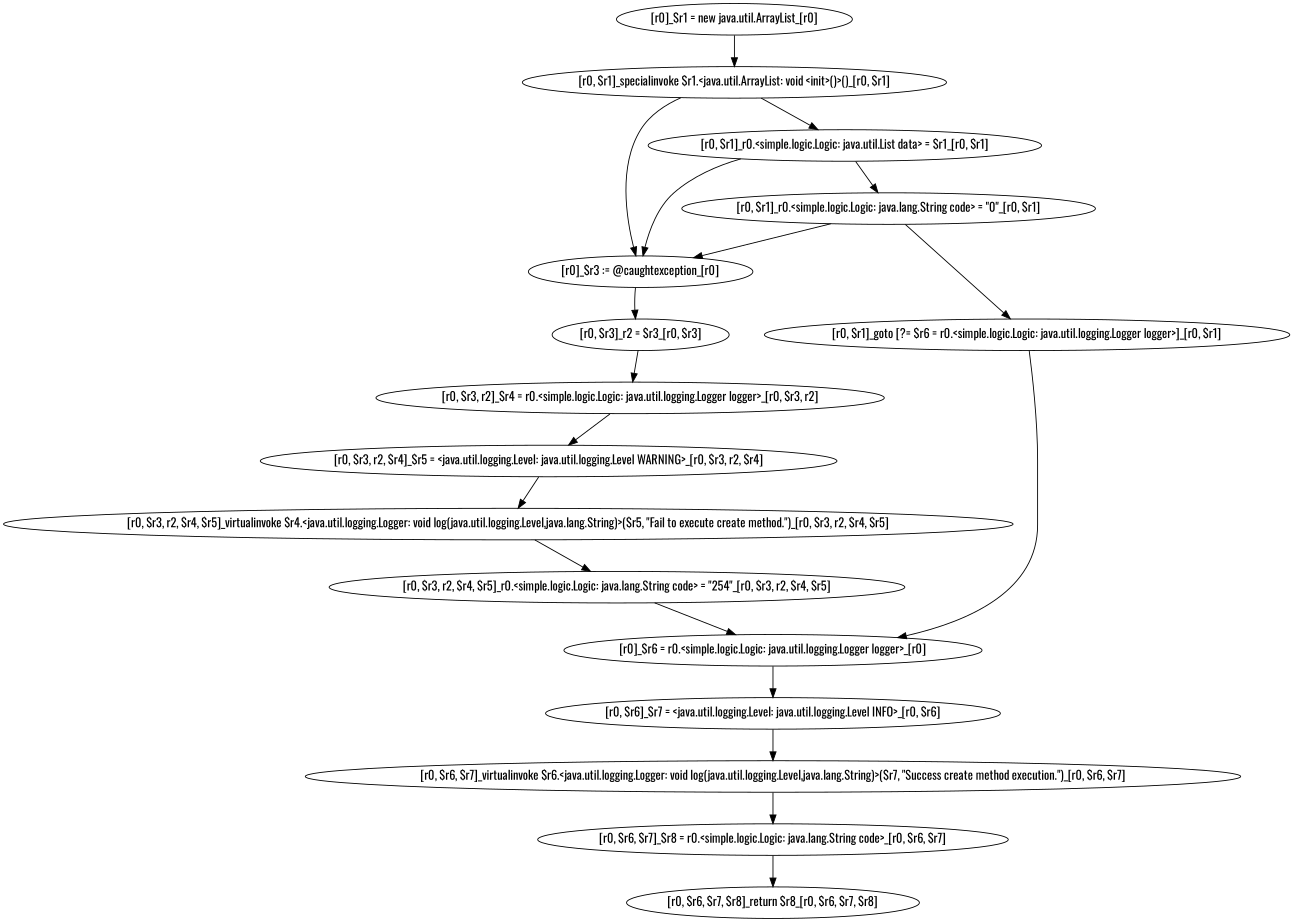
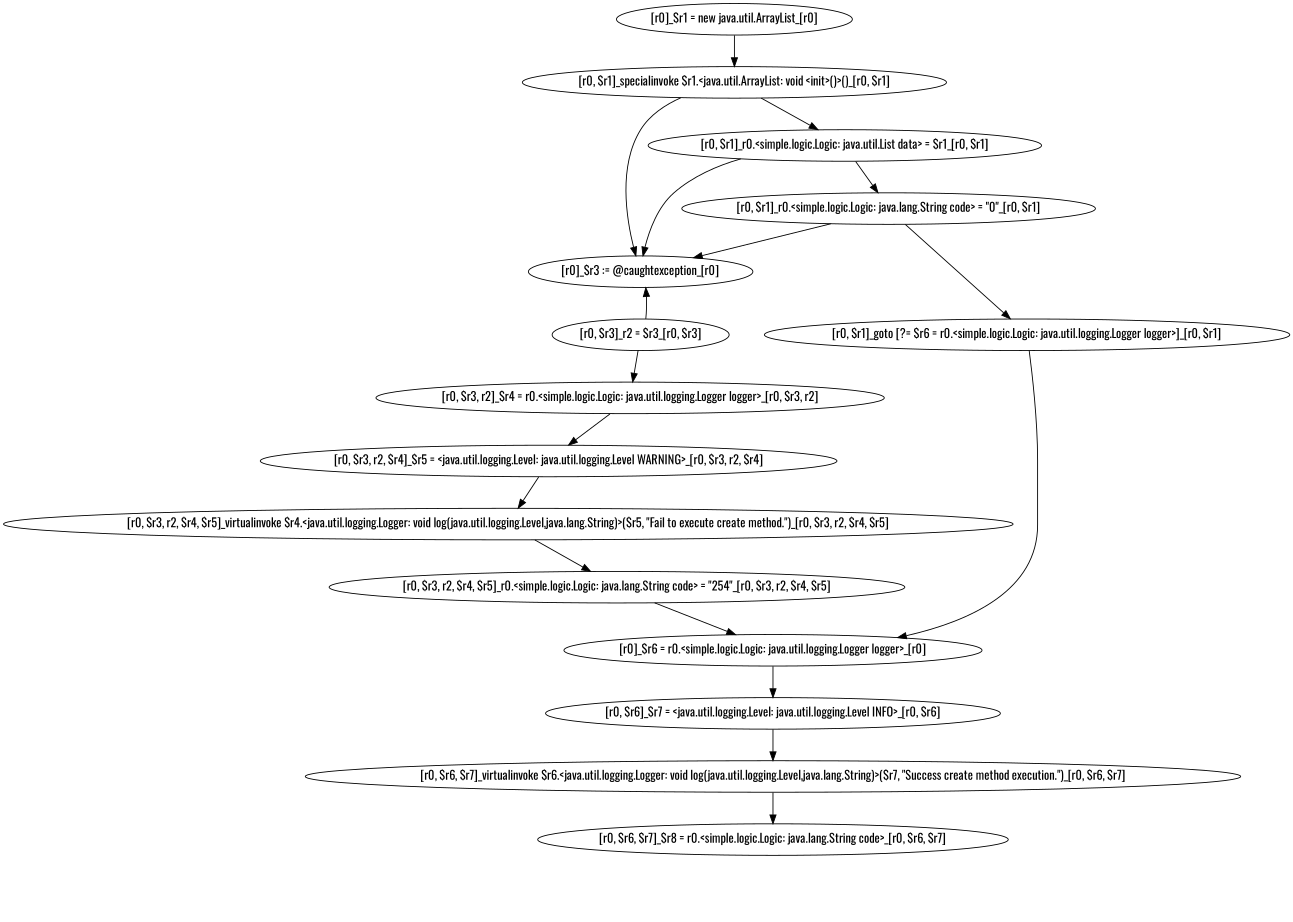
  digraph {
    fontname=Oswald
    node [fontname=Oswald]
    edge [fontname=Oswald]
    "[r0]_$r1 = new java.util.ArrayList_[r0]"
    "[r0, $r1]_specialinvoke $r1.<java.util.ArrayList: void <init>()>()_[r0, $r1]"
    "[r0]_$r3 := @caughtexception_[r0]"
    "[r0, $r3]_r2 = $r3_[r0, $r3]"
    "[r0, $r1]_r0.<simple.logic.Logic: java.util.List data> = $r1_[r0, $r1]"
    "[r0, $r3, r2]_$r4 = r0.<simple.logic.Logic: java.util.logging.Logger logger>_[r0, $r3, r2]"
    "[r0, $r1]_r0.<simple.logic.Logic: java.lang.String code> = \"0\"_[r0, $r1]"
    "[r0, $r1]_goto [?= $r6 = r0.<simple.logic.Logic: java.util.logging.Logger logger>]_[r0, $r1]"
    "[r0]_$r6 = r0.<simple.logic.Logic: java.util.logging.Logger logger>_[r0]"
    "[r0, $r6]_$r7 = <java.util.logging.Level: java.util.logging.Level INFO>_[r0, $r6]"
    "[r0, $r6, $r7]_virtualinvoke $r6.<java.util.logging.Logger: void log(java.util.logging.Level,java.lang.String)>($r7, \"Success create method execution.\")_[r0, $r6, $r7]"
    "[r0, $r3, r2, $r4]_$r5 = <java.util.logging.Level: java.util.logging.Level WARNING>_[r0, $r3, r2, $r4]"
    "[r0, $r3, r2, $r4, $r5]_virtualinvoke $r4.<java.util.logging.Logger: void log(java.util.logging.Level,java.lang.String)>($r5, \"Fail to execute create method.\")_[r0, $r3, r2, $r4, $r5]"
    "[r0, $r3, r2, $r4, $r5]_r0.<simple.logic.Logic: java.lang.String code> = \"254\"_[r0, $r3, r2, $r4, $r5]"
    "[r0, $r6, $r7]_$r8 = r0.<simple.logic.Logic: java.lang.String code>_[r0, $r6, $r7]"
-   "[r0, $r6, $r7, $r8]_return $r8_[r0, $r6, $r7, $r8]"
    "[r0]_$r1 = new java.util.ArrayList_[r0]" -> "[r0, $r1]_specialinvoke $r1.<java.util.ArrayList: void <init>()>()_[r0, $r1]"
    "[r0, $r1]_specialinvoke $r1.<java.util.ArrayList: void <init>()>()_[r0, $r1]" -> "[r0]_$r3 := @caughtexception_[r0]"
    "[r0, $r1]_specialinvoke $r1.<java.util.ArrayList: void <init>()>()_[r0, $r1]" -> "[r0, $r1]_r0.<simple.logic.Logic: java.util.List data> = $r1_[r0, $r1]"
-   "[r0]_$r3 := @caughtexception_[r0]" -> "[r0, $r3]_r2 = $r3_[r0, $r3]"
+   "[r0, $r3]_r2 = $r3_[r0, $r3]" -> "[r0]_$r3 := @caughtexception_[r0]"
    "[r0, $r3]_r2 = $r3_[r0, $r3]" -> "[r0, $r3, r2]_$r4 = r0.<simple.logic.Logic: java.util.logging.Logger logger>_[r0, $r3, r2]"
    "[r0, $r1]_r0.<simple.logic.Logic: java.util.List data> = $r1_[r0, $r1]" -> "[r0]_$r3 := @caughtexception_[r0]"
    "[r0, $r1]_r0.<simple.logic.Logic: java.util.List data> = $r1_[r0, $r1]" -> "[r0, $r1]_r0.<simple.logic.Logic: java.lang.String code> = \"0\"_[r0, $r1]"
    "[r0, $r3, r2]_$r4 = r0.<simple.logic.Logic: java.util.logging.Logger logger>_[r0, $r3, r2]" -> "[r0, $r3, r2, $r4]_$r5 = <java.util.logging.Level: java.util.logging.Level WARNING>_[r0, $r3, r2, $r4]"
    "[r0, $r1]_r0.<simple.logic.Logic: java.lang.String code> = \"0\"_[r0, $r1]" -> "[r0]_$r3 := @caughtexception_[r0]"
    "[r0, $r1]_r0.<simple.logic.Logic: java.lang.String code> = \"0\"_[r0, $r1]" -> "[r0, $r1]_goto [?= $r6 = r0.<simple.logic.Logic: java.util.logging.Logger logger>]_[r0, $r1]"
    "[r0, $r1]_goto [?= $r6 = r0.<simple.logic.Logic: java.util.logging.Logger logger>]_[r0, $r1]" -> "[r0]_$r6 = r0.<simple.logic.Logic: java.util.logging.Logger logger>_[r0]"
    "[r0]_$r6 = r0.<simple.logic.Logic: java.util.logging.Logger logger>_[r0]" -> "[r0, $r6]_$r7 = <java.util.logging.Level: java.util.logging.Level INFO>_[r0, $r6]"
    "[r0, $r6]_$r7 = <java.util.logging.Level: java.util.logging.Level INFO>_[r0, $r6]" -> "[r0, $r6, $r7]_virtualinvoke $r6.<java.util.logging.Logger: void log(java.util.logging.Level,java.lang.String)>($r7, \"Success create method execution.\")_[r0, $r6, $r7]"
    "[r0, $r6, $r7]_virtualinvoke $r6.<java.util.logging.Logger: void log(java.util.logging.Level,java.lang.String)>($r7, \"Success create method execution.\")_[r0, $r6, $r7]" -> "[r0, $r6, $r7]_$r8 = r0.<simple.logic.Logic: java.lang.String code>_[r0, $r6, $r7]"
    "[r0, $r3, r2, $r4]_$r5 = <java.util.logging.Level: java.util.logging.Level WARNING>_[r0, $r3, r2, $r4]" -> "[r0, $r3, r2, $r4, $r5]_virtualinvoke $r4.<java.util.logging.Logger: void log(java.util.logging.Level,java.lang.String)>($r5, \"Fail to execute create method.\")_[r0, $r3, r2, $r4, $r5]"
    "[r0, $r3, r2, $r4, $r5]_virtualinvoke $r4.<java.util.logging.Logger: void log(java.util.logging.Level,java.lang.String)>($r5, \"Fail to execute create method.\")_[r0, $r3, r2, $r4, $r5]" -> "[r0, $r3, r2, $r4, $r5]_r0.<simple.logic.Logic: java.lang.String code> = \"254\"_[r0, $r3, r2, $r4, $r5]"
    "[r0, $r3, r2, $r4, $r5]_r0.<simple.logic.Logic: java.lang.String code> = \"254\"_[r0, $r3, r2, $r4, $r5]" -> "[r0]_$r6 = r0.<simple.logic.Logic: java.util.logging.Logger logger>_[r0]"
-   "[r0, $r6, $r7]_$r8 = r0.<simple.logic.Logic: java.lang.String code>_[r0, $r6, $r7]" -> "[r0, $r6, $r7, $r8]_return $r8_[r0, $r6, $r7, $r8]"
  }
